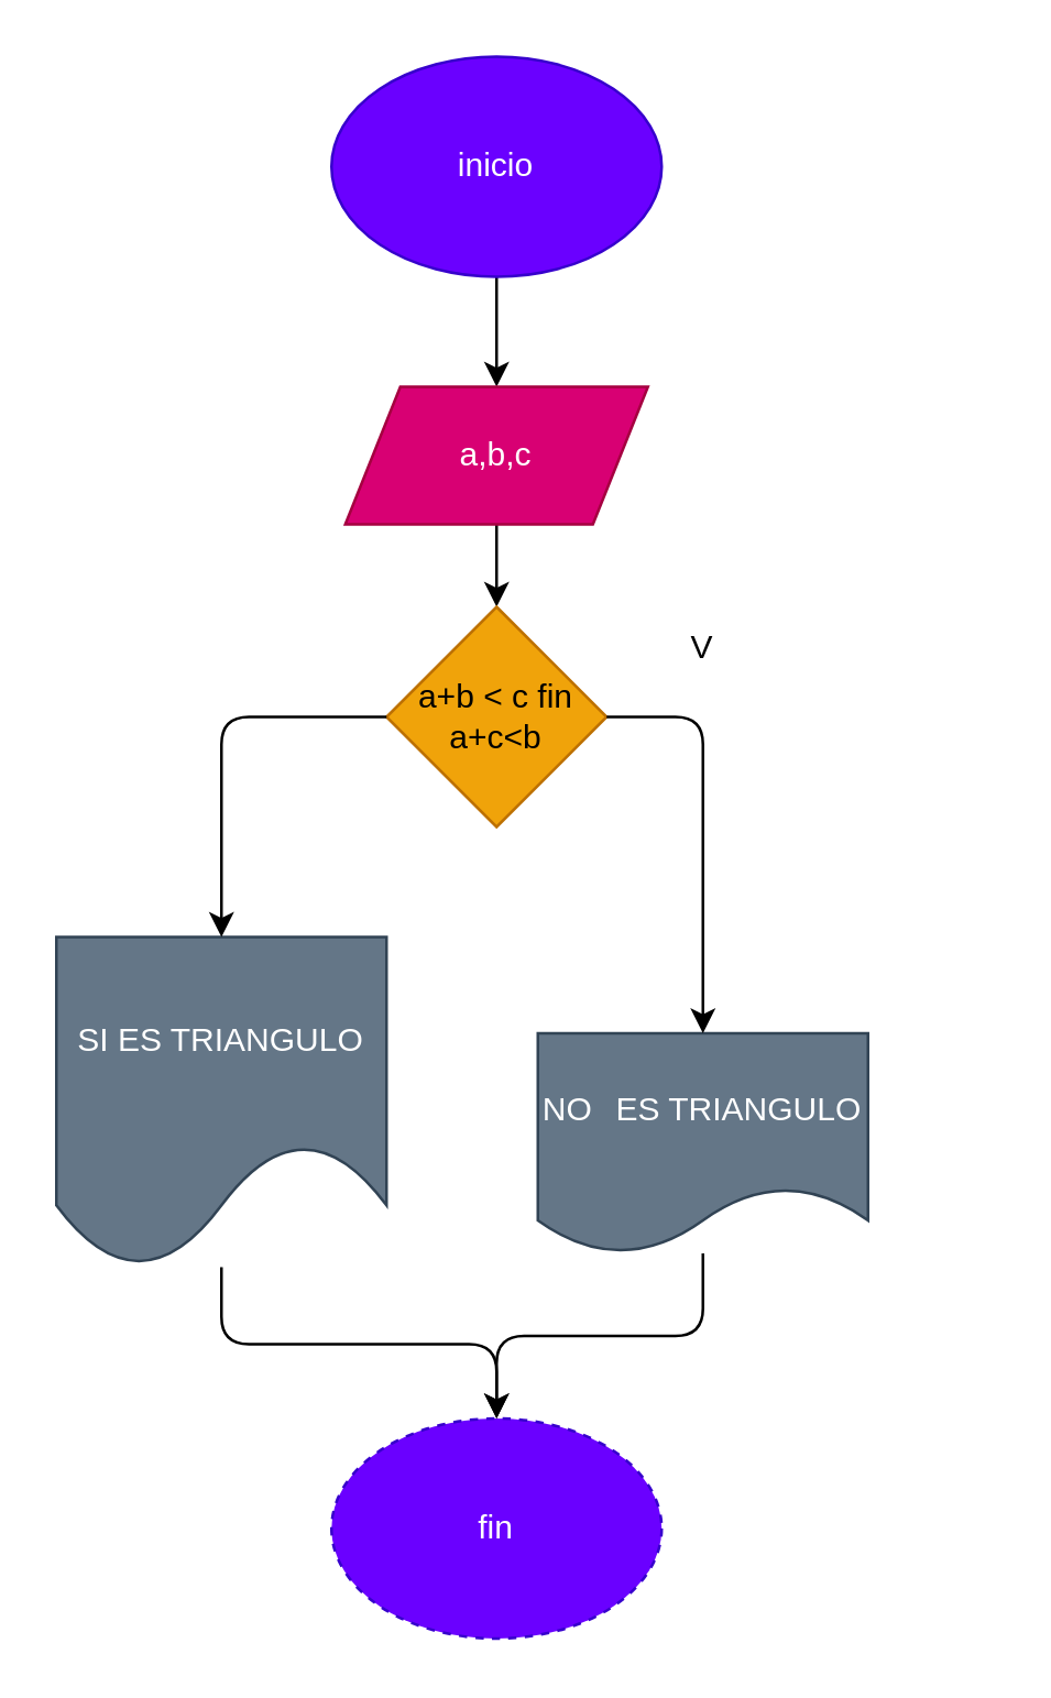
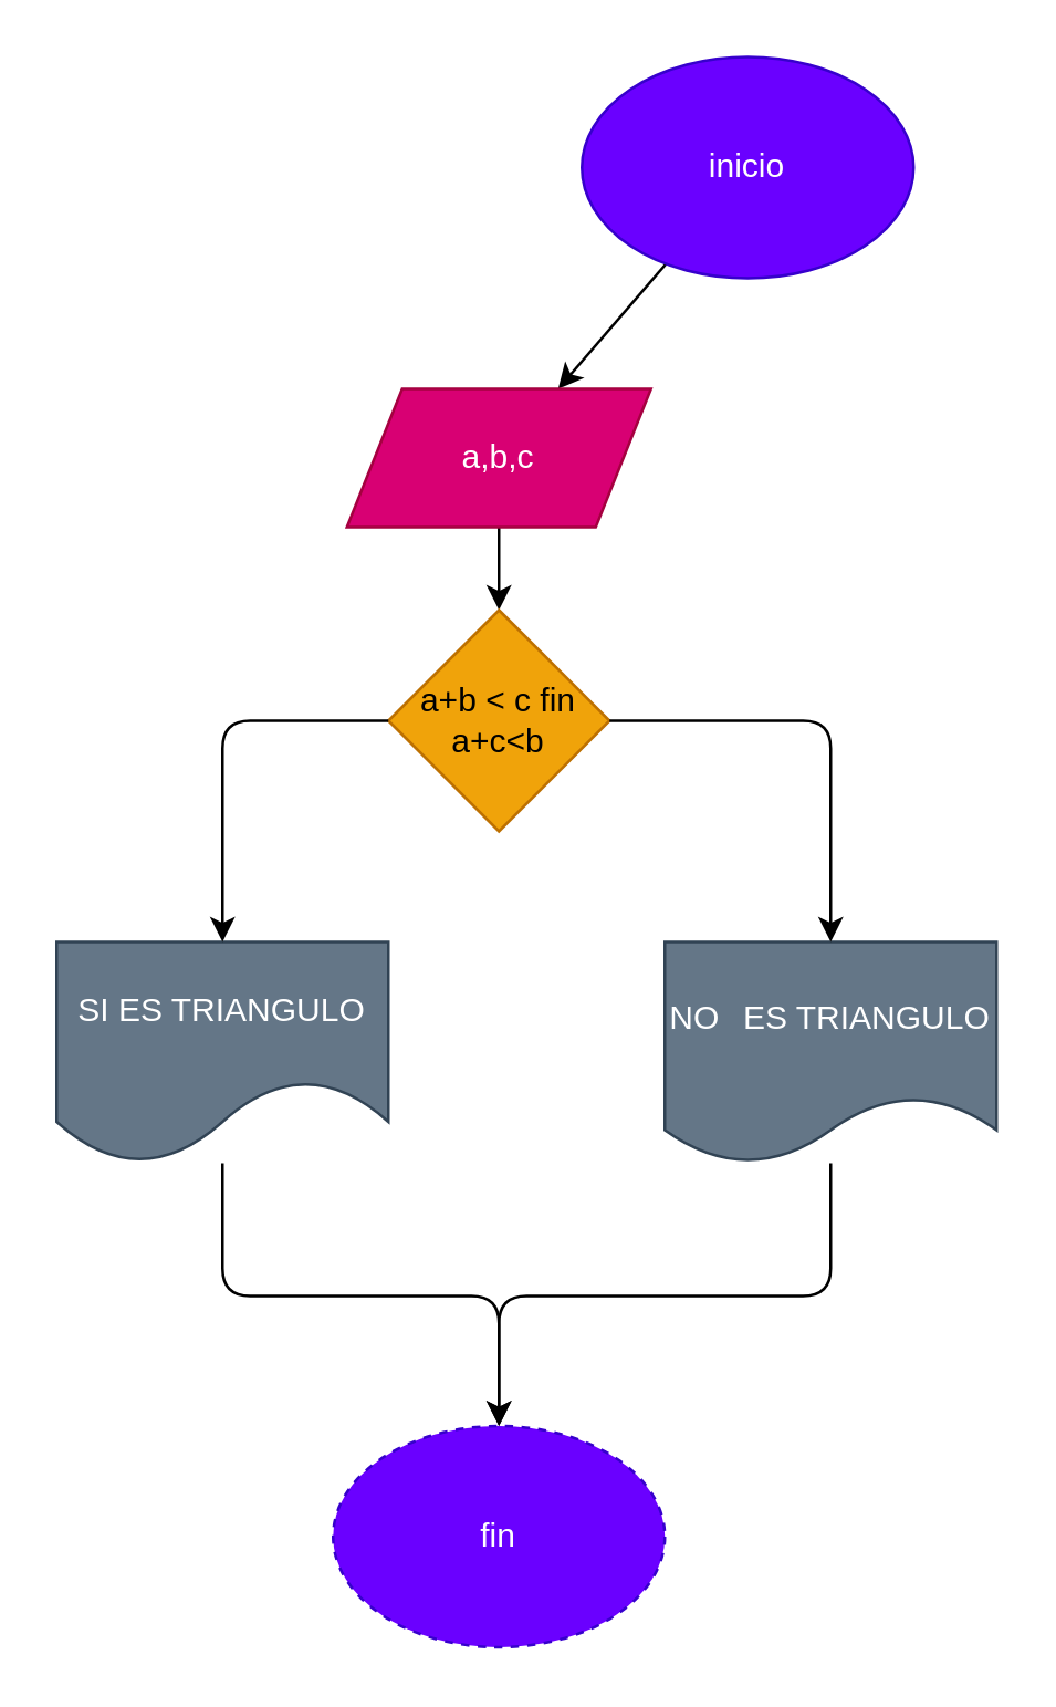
  <mxCell id="0" />
  <mxCell id="1" parent="0" />
  <mxCell id="2" style="edgeStyle=none;html=1;" parent="1" source="3" target="5" edge="1"><mxGeometry relative="1" as="geometry" /></mxCell>
- <mxCell id="3" value="inicio" style="ellipse;whiteSpace=wrap;html=1;fillColor=#6a00ff;fontColor=#ffffff;strokeColor=#3700CC;" parent="1" vertex="1"><mxGeometry x="120" y="20" width="120" height="80" as="geometry" /></mxCell>
+ <mxCell id="3" value="inicio" style="ellipse;whiteSpace=wrap;html=1;fillColor=#6a00ff;fontColor=#ffffff;strokeColor=#3700CC;" parent="1" vertex="1"><mxGeometry x="210" y="20" width="120" height="80" as="geometry" /></mxCell>
  <mxCell id="4" style="edgeStyle=none;html=1;" parent="1" source="5" target="6" edge="1"><mxGeometry relative="1" as="geometry" /></mxCell>
  <mxCell id="5" value="a,b,c" style="shape=parallelogram;perimeter=parallelogramPerimeter;whiteSpace=wrap;html=1;fixedSize=1;fillColor=#d80073;fontColor=#ffffff;strokeColor=#A50040;" parent="1" vertex="1"><mxGeometry x="125" y="140" width="110" height="50" as="geometry" /></mxCell>
  <mxCell id="6" value="a+b &amp;lt; c fin a+c&amp;lt;b" style="rhombus;whiteSpace=wrap;html=1;fillColor=#f0a30a;fontColor=#000000;strokeColor=#BD7000;" parent="1" vertex="1"><mxGeometry x="140" y="220" width="80" height="80" as="geometry" /></mxCell>
- <mxCell id="7" value="NO&amp;nbsp;&lt;span style=&quot;white-space: pre&quot;&gt;&#09;&lt;/span&gt;ES TRIANGULO" style="shape=document;whiteSpace=wrap;html=1;boundedLbl=1;fillColor=#647687;fontColor=#ffffff;strokeColor=#314354;" parent="1" vertex="1"><mxGeometry x="195" y="375" width="120" height="80" as="geometry" /></mxCell>
- <mxCell id="8" value="SI ES TRIANGULO" style="shape=document;whiteSpace=wrap;html=1;boundedLbl=1;size=0.375;fillColor=#647687;fontColor=#ffffff;strokeColor=#314354;" parent="1" vertex="1"><mxGeometry x="20" y="340" width="120" height="120" as="geometry" /></mxCell>
+ <mxCell id="7" value="NO&amp;nbsp;&lt;span style=&quot;white-space: pre&quot;&gt;&#09;&lt;/span&gt;ES TRIANGULO" style="shape=document;whiteSpace=wrap;html=1;boundedLbl=1;fillColor=#647687;fontColor=#ffffff;strokeColor=#314354;" parent="1" vertex="1"><mxGeometry x="240" y="340" width="120" height="80" as="geometry" /></mxCell>
+ <mxCell id="8" value="SI ES TRIANGULO" style="shape=document;whiteSpace=wrap;html=1;boundedLbl=1;size=0.375;fillColor=#647687;fontColor=#ffffff;strokeColor=#314354;" parent="1" vertex="1"><mxGeometry x="20" y="340" width="120" height="80" as="geometry" /></mxCell>
  <mxCell id="9" value="" style="edgeStyle=segmentEdgeStyle;endArrow=classic;html=1;" parent="1" source="6" target="7" edge="1"><mxGeometry width="50" height="50" relative="1" as="geometry"><mxPoint x="345" y="285" as="sourcePoint" /><mxPoint x="395" y="235" as="targetPoint" /></mxGeometry></mxCell>
  <mxCell id="10" value="" style="edgeStyle=segmentEdgeStyle;endArrow=classic;html=1;" parent="1" source="6" target="8" edge="1"><mxGeometry width="50" height="50" relative="1" as="geometry"><mxPoint x="230" y="270" as="sourcePoint" /><mxPoint x="310" y="350" as="targetPoint" /></mxGeometry></mxCell>
- <mxCell id="11" value="V" style="text;html=1;strokeColor=none;fillColor=none;align=center;verticalAlign=middle;whiteSpace=wrap;rounded=0;" parent="1" vertex="1"><mxGeometry x="225" y="220" width="60" height="30" as="geometry" /></mxCell>
  <mxCell id="12" value="fin" style="ellipse;whiteSpace=wrap;html=1;fillColor=#6a00ff;fontColor=#ffffff;strokeColor=#3700CC;dashed=1;" parent="1" vertex="1"><mxGeometry x="120" y="515" width="120" height="80" as="geometry" /></mxCell>
  <mxCell id="13" value="" style="edgeStyle=elbowEdgeStyle;elbow=vertical;endArrow=classic;html=1;" parent="1" source="7" target="12" edge="1"><mxGeometry width="50" height="50" relative="1" as="geometry"><mxPoint x="245" y="440" as="sourcePoint" /><mxPoint x="295" y="390" as="targetPoint" /></mxGeometry></mxCell>
  <mxCell id="14" value="" style="edgeStyle=elbowEdgeStyle;elbow=vertical;endArrow=classic;html=1;" parent="1" source="8" target="12" edge="1"><mxGeometry width="50" height="50" relative="1" as="geometry"><mxPoint x="310" y="430" as="sourcePoint" /><mxPoint x="190" y="525" as="targetPoint" /></mxGeometry></mxCell>
